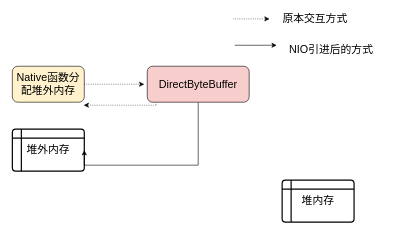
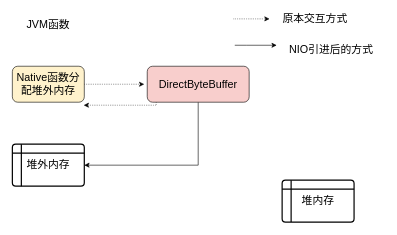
  <mxCell id="0" />
  <mxCell id="1" parent="0" />
  <mxCell id="2" value="" style="edgeStyle=orthogonalEdgeStyle;rounded=0;orthogonalLoop=1;jettySize=auto;html=1;fontSize=18;dashed=1;dashPattern=1 2;" edge="1" parent="1" source="3"><mxGeometry relative="1" as="geometry"><mxPoint x="240" y="140" as="targetPoint" /></mxGeometry></mxCell>
  <mxCell id="3" value="Native函数分配堆外内存" style="rounded=1;whiteSpace=wrap;html=1;fontSize=18;fillColor=#fff2cc;" vertex="1" parent="1"><mxGeometry x="20" y="110" width="120" height="60" as="geometry" /></mxCell>
- <mxCell id="4" value="堆外内存" style="shape=internalStorage;whiteSpace=wrap;html=1;dx=15;dy=15;rounded=1;arcSize=8;strokeWidth=2;fontSize=18;" vertex="1" parent="1"><mxGeometry x="20" y="215" width="120" height="70" as="geometry" /></mxCell>
+ <mxCell id="4" value="堆外内存" style="shape=internalStorage;whiteSpace=wrap;html=1;dx=15;dy=15;rounded=1;arcSize=8;strokeWidth=2;fontSize=18;" vertex="1" parent="1"><mxGeometry x="20" y="240" width="120" height="70" as="geometry" /></mxCell>
  <mxCell id="5" value="" style="edgeStyle=orthogonalEdgeStyle;rounded=0;orthogonalLoop=1;jettySize=auto;html=1;fontSize=18;entryX=1;entryY=0.5;entryDx=0;entryDy=0;" edge="1" parent="1" source="7" target="4"><mxGeometry relative="1" as="geometry"><mxPoint x="235" y="370" as="targetPoint" /><Array as="points"><mxPoint x="330" y="275" /></Array></mxGeometry></mxCell>
  <mxCell id="6" style="edgeStyle=orthogonalEdgeStyle;rounded=0;orthogonalLoop=1;jettySize=auto;html=1;entryX=0.992;entryY=1.083;entryDx=0;entryDy=0;entryPerimeter=0;fontSize=18;dashed=1;dashPattern=1 2;" edge="1" parent="1" source="7" target="3"><mxGeometry relative="1" as="geometry"><Array as="points"><mxPoint x="260" y="175" /></Array></mxGeometry></mxCell>
  <mxCell id="7" value="DirectByteBuffer" style="rounded=1;whiteSpace=wrap;html=1;fontSize=18;fillColor=#f8cecc;" vertex="1" parent="1"><mxGeometry x="245" y="110" width="170" height="60" as="geometry" /></mxCell>
+ <mxCell id="8" value="JVM函数" style="text;html=1;strokeColor=none;fillColor=none;align=center;verticalAlign=middle;whiteSpace=wrap;rounded=0;fontSize=18;" vertex="1" parent="1"><mxGeometry x="30" y="30" width="100" height="20" as="geometry" /></mxCell>
  <mxCell id="9" value="堆内存" style="shape=internalStorage;whiteSpace=wrap;html=1;dx=15;dy=15;rounded=1;arcSize=8;strokeWidth=2;fontSize=18;" vertex="1" parent="1"><mxGeometry x="470" y="300" width="120" height="70" as="geometry" /></mxCell>
  <mxCell id="10" value="" style="edgeStyle=orthogonalEdgeStyle;rounded=0;orthogonalLoop=1;jettySize=auto;html=1;fontSize=18;dashed=1;dashPattern=1 2;" edge="1" parent="1"><mxGeometry relative="1" as="geometry"><mxPoint x="389" y="31" as="sourcePoint" /><mxPoint x="449" y="31" as="targetPoint" /></mxGeometry></mxCell>
  <mxCell id="11" value="原本交互方式" style="text;html=1;strokeColor=none;fillColor=none;align=center;verticalAlign=middle;whiteSpace=wrap;rounded=0;fontSize=18;" vertex="1" parent="1"><mxGeometry x="470" y="20" width="110" height="20" as="geometry" /></mxCell>
  <mxCell id="12" value="NIO引进后的方式" style="text;html=1;resizable=0;points=[];autosize=1;align=left;verticalAlign=top;spacingTop=-4;fontSize=18;" vertex="1" parent="1"><mxGeometry x="480" y="70" width="160" height="20" as="geometry" /></mxCell>
  <mxCell id="13" value="" style="edgeStyle=orthogonalEdgeStyle;rounded=0;orthogonalLoop=1;jettySize=auto;html=1;fontSize=18;jumpSize=0;" edge="1" parent="1"><mxGeometry relative="1" as="geometry"><mxPoint x="391" y="75" as="sourcePoint" /><mxPoint x="461" y="75" as="targetPoint" /><Array as="points"><mxPoint x="411" y="75" /><mxPoint x="411" y="75" /></Array></mxGeometry></mxCell>
